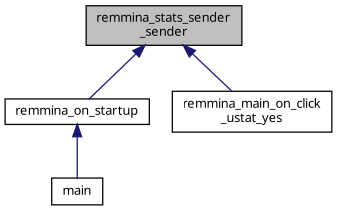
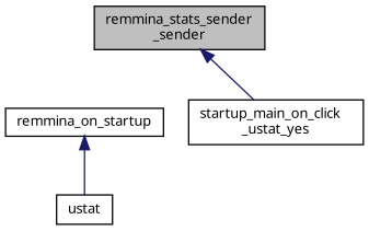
  digraph {
    fontname="Noto Sans"
    rankdir=TB
    node [color=black fillcolor=white fontname="Noto Sans" fontsize=10 shape=record style=filled]
    edge [color=midnightblue dir=back fontname="Noto Sans" fontsize=10 labelfontname=Helvetica labelfontsize=10 style=solid]
    n1 [fillcolor=grey75 fontcolor=black height=0.2 label="remmina_stats_sender\l_sender" width=0.4]
    n2 [height=0.2 label=remmina_on_startup width=0.4]
-   n3 [height=0.2 label="remmina_main_on_click\l_ustat_yes" width=0.4]
-   n4 [height=0.2 label=main width=0.4]
-   n1 -> n2
+   n3 [height=0.2 label="startup_main_on_click\l_ustat_yes" width=0.4]
+   n4 [height=0.2 label=ustat width=0.4]
    n1 -> n3
    n2 -> n4
  }
